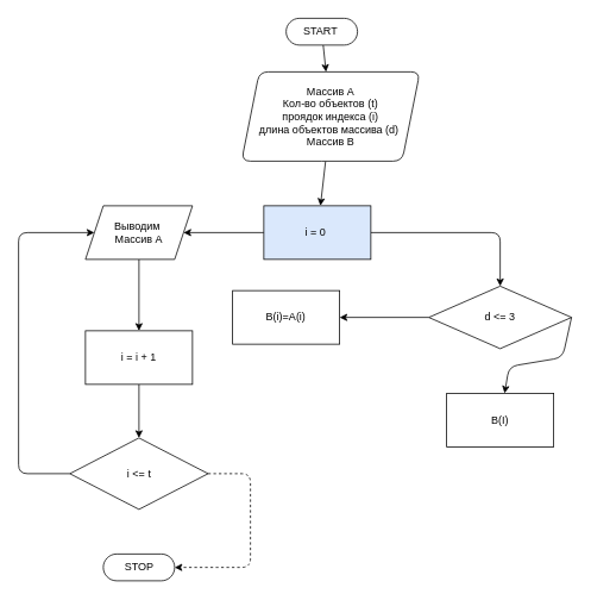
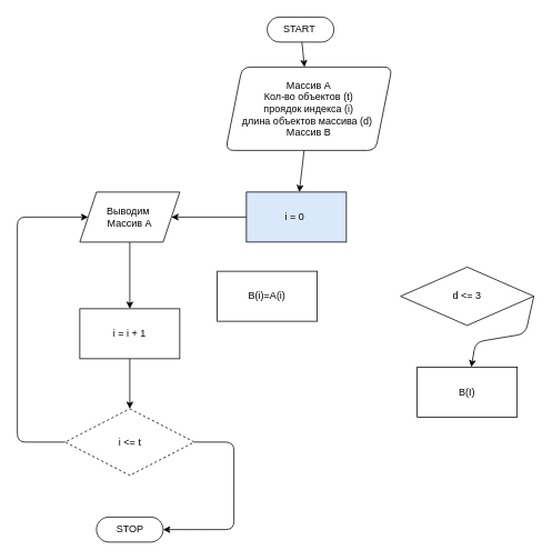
  <mxCell id="0" />
  <mxCell id="1" parent="0" />
  <mxCell id="2" value="" style="edgeStyle=none;html=1;" parent="1" source="3" target="5" edge="1"><mxGeometry relative="1" as="geometry" /></mxCell>
  <mxCell id="3" value="START&amp;nbsp;" style="html=1;dashed=0;whitespace=wrap;shape=mxgraph.dfd.start;rounded=1;glass=0;sketch=0;" parent="1" vertex="1"><mxGeometry x="320" y="20" width="80" height="30" as="geometry" /></mxCell>
  <mxCell id="4" value="" style="edgeStyle=none;html=1;" edge="1" parent="1" source="5" target="8"><mxGeometry relative="1" as="geometry" /></mxCell>
  <mxCell id="5" value="Массив A&lt;br&gt;Кол-во объектов (t)&lt;br&gt;проядок индекса (i)&lt;br&gt;длина объектов массива (d)&amp;nbsp;&lt;br&gt;Массив B" style="shape=parallelogram;perimeter=parallelogramPerimeter;whiteSpace=wrap;html=1;fixedSize=1;dashed=0;rounded=1;glass=0;sketch=0;" parent="1" vertex="1"><mxGeometry x="270" y="80" width="200" height="100" as="geometry" /></mxCell>
  <mxCell id="6" value="" style="edgeStyle=none;html=1;" edge="1" parent="1" source="8" target="10"><mxGeometry relative="1" as="geometry" /></mxCell>
- <mxCell id="7" value="" style="edgeStyle=none;html=1;exitX=1;exitY=0.5;exitDx=0;exitDy=0;entryX=0.5;entryY=0;entryDx=0;entryDy=0;" edge="1" parent="1" source="8" target="19"><mxGeometry relative="1" as="geometry"><Array as="points"><mxPoint x="560" y="260" /></Array></mxGeometry></mxCell>
  <mxCell id="8" value="i = 0&amp;nbsp;" style="whiteSpace=wrap;html=1;dashed=0;rounded=0;glass=0;sketch=0;fillColor=#dae8fc;" vertex="1" parent="1"><mxGeometry x="295" y="230" width="120" height="60" as="geometry" /></mxCell>
  <mxCell id="9" value="" style="edgeStyle=none;html=1;" edge="1" parent="1" source="10" target="12"><mxGeometry relative="1" as="geometry" /></mxCell>
  <mxCell id="10" value="Выводим&amp;nbsp;&lt;br&gt;Массив А" style="shape=parallelogram;perimeter=parallelogramPerimeter;whiteSpace=wrap;html=1;fixedSize=1;dashed=0;rounded=0;glass=0;sketch=0;" vertex="1" parent="1"><mxGeometry x="95" y="230" width="120" height="60" as="geometry" /></mxCell>
  <mxCell id="11" value="" style="edgeStyle=none;html=1;" edge="1" parent="1" source="12" target="15"><mxGeometry relative="1" as="geometry" /></mxCell>
  <mxCell id="12" value="i = i + 1" style="whiteSpace=wrap;html=1;dashed=0;rounded=0;glass=0;sketch=0;" vertex="1" parent="1"><mxGeometry x="95" y="370" width="120" height="60" as="geometry" /></mxCell>
  <mxCell id="13" value="" style="edgeStyle=none;html=1;entryX=0;entryY=0.5;entryDx=0;entryDy=0;" edge="1" parent="1" source="15" target="10"><mxGeometry relative="1" as="geometry"><mxPoint x="20" y="230" as="targetPoint" /><Array as="points"><mxPoint x="20" y="530" /><mxPoint x="20" y="260" /></Array></mxGeometry></mxCell>
- <mxCell id="14" style="edgeStyle=none;html=1;entryX=1;entryY=0.5;entryDx=0;entryDy=0;entryPerimeter=0;exitX=1;exitY=0.5;exitDx=0;exitDy=0;dashed=1;" edge="1" parent="1" source="15" target="16"><mxGeometry relative="1" as="geometry"><mxPoint x="290" y="580" as="targetPoint" /><mxPoint x="290" y="530" as="sourcePoint" /><Array as="points"><mxPoint x="280" y="530" /><mxPoint x="280" y="600" /><mxPoint x="280" y="635" /><mxPoint x="233" y="635" /></Array></mxGeometry></mxCell>
- <mxCell id="15" value="i &amp;lt;= t" style="rhombus;whiteSpace=wrap;html=1;dashed=0;rounded=0;glass=0;sketch=0;" vertex="1" parent="1"><mxGeometry x="77.5" y="490" width="155" height="80" as="geometry" /></mxCell>
+ <mxCell id="14" style="edgeStyle=none;html=1;entryX=1;entryY=0.5;entryDx=0;entryDy=0;entryPerimeter=0;exitX=1;exitY=0.5;exitDx=0;exitDy=0;" edge="1" parent="1" source="15" target="16"><mxGeometry relative="1" as="geometry"><mxPoint x="290" y="580" as="targetPoint" /><mxPoint x="290" y="530" as="sourcePoint" /><Array as="points"><mxPoint x="280" y="530" /><mxPoint x="280" y="600" /><mxPoint x="280" y="635" /><mxPoint x="233" y="635" /></Array></mxGeometry></mxCell>
+ <mxCell id="15" value="i &amp;lt;= t" style="rhombus;whiteSpace=wrap;html=1;dashed=1;rounded=0;glass=0;sketch=0;" vertex="1" parent="1"><mxGeometry x="77.5" y="490" width="155" height="80" as="geometry" /></mxCell>
  <mxCell id="16" value="STOP" style="html=1;dashed=0;whitespace=wrap;shape=mxgraph.dfd.start;rounded=1;glass=0;sketch=0;" vertex="1" parent="1"><mxGeometry x="115" y="620" width="80" height="30" as="geometry" /></mxCell>
- <mxCell id="17" value="" style="edgeStyle=none;html=1;" edge="1" parent="1" source="19" target="20"><mxGeometry relative="1" as="geometry" /></mxCell>
  <mxCell id="18" value="" style="edgeStyle=none;html=1;exitX=1;exitY=0.5;exitDx=0;exitDy=0;" edge="1" parent="1" source="19" target="21"><mxGeometry relative="1" as="geometry"><Array as="points"><mxPoint x="630" y="400" /><mxPoint x="570" y="410" /></Array></mxGeometry></mxCell>
  <mxCell id="19" value="&lt;span&gt;d &amp;lt;= 3&lt;/span&gt;" style="rhombus;whiteSpace=wrap;html=1;dashed=0;rounded=0;glass=0;sketch=0;" vertex="1" parent="1"><mxGeometry x="480" y="320" width="160" height="70" as="geometry" /></mxCell>
  <mxCell id="20" value="B(i)=A(i)" style="whiteSpace=wrap;html=1;dashed=0;rounded=0;glass=0;sketch=0;" vertex="1" parent="1"><mxGeometry x="260" y="325" width="120" height="60" as="geometry" /></mxCell>
  <mxCell id="21" value="B(I)" style="whiteSpace=wrap;html=1;dashed=0;rounded=0;glass=0;sketch=0;" vertex="1" parent="1"><mxGeometry x="500" y="440" width="120" height="60" as="geometry" /></mxCell>
